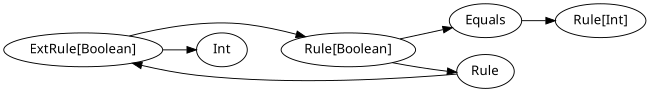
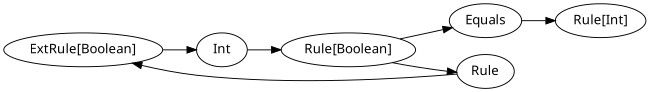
  digraph {
    fontname="Noto Sans"
    rankdir=LR
    splines=true
    node [fontname="Noto Sans"]
    edge [fontname="Noto Sans"]
    n1 [label="ExtRule[Boolean]"]
    n2 [label="Rule[Boolean]"]
    n3 [label=Int]
    n4 [label=Rule]
    Equals
    n6 [label="Rule[Int]"]
-   n1 -> n2
+   n3 -> n2
    n1 -> n3
    n2 -> n4
    n2 -> Equals
    n4 -> n1
    n4 -> n2 [style=invis]
    Equals -> n6
  }
